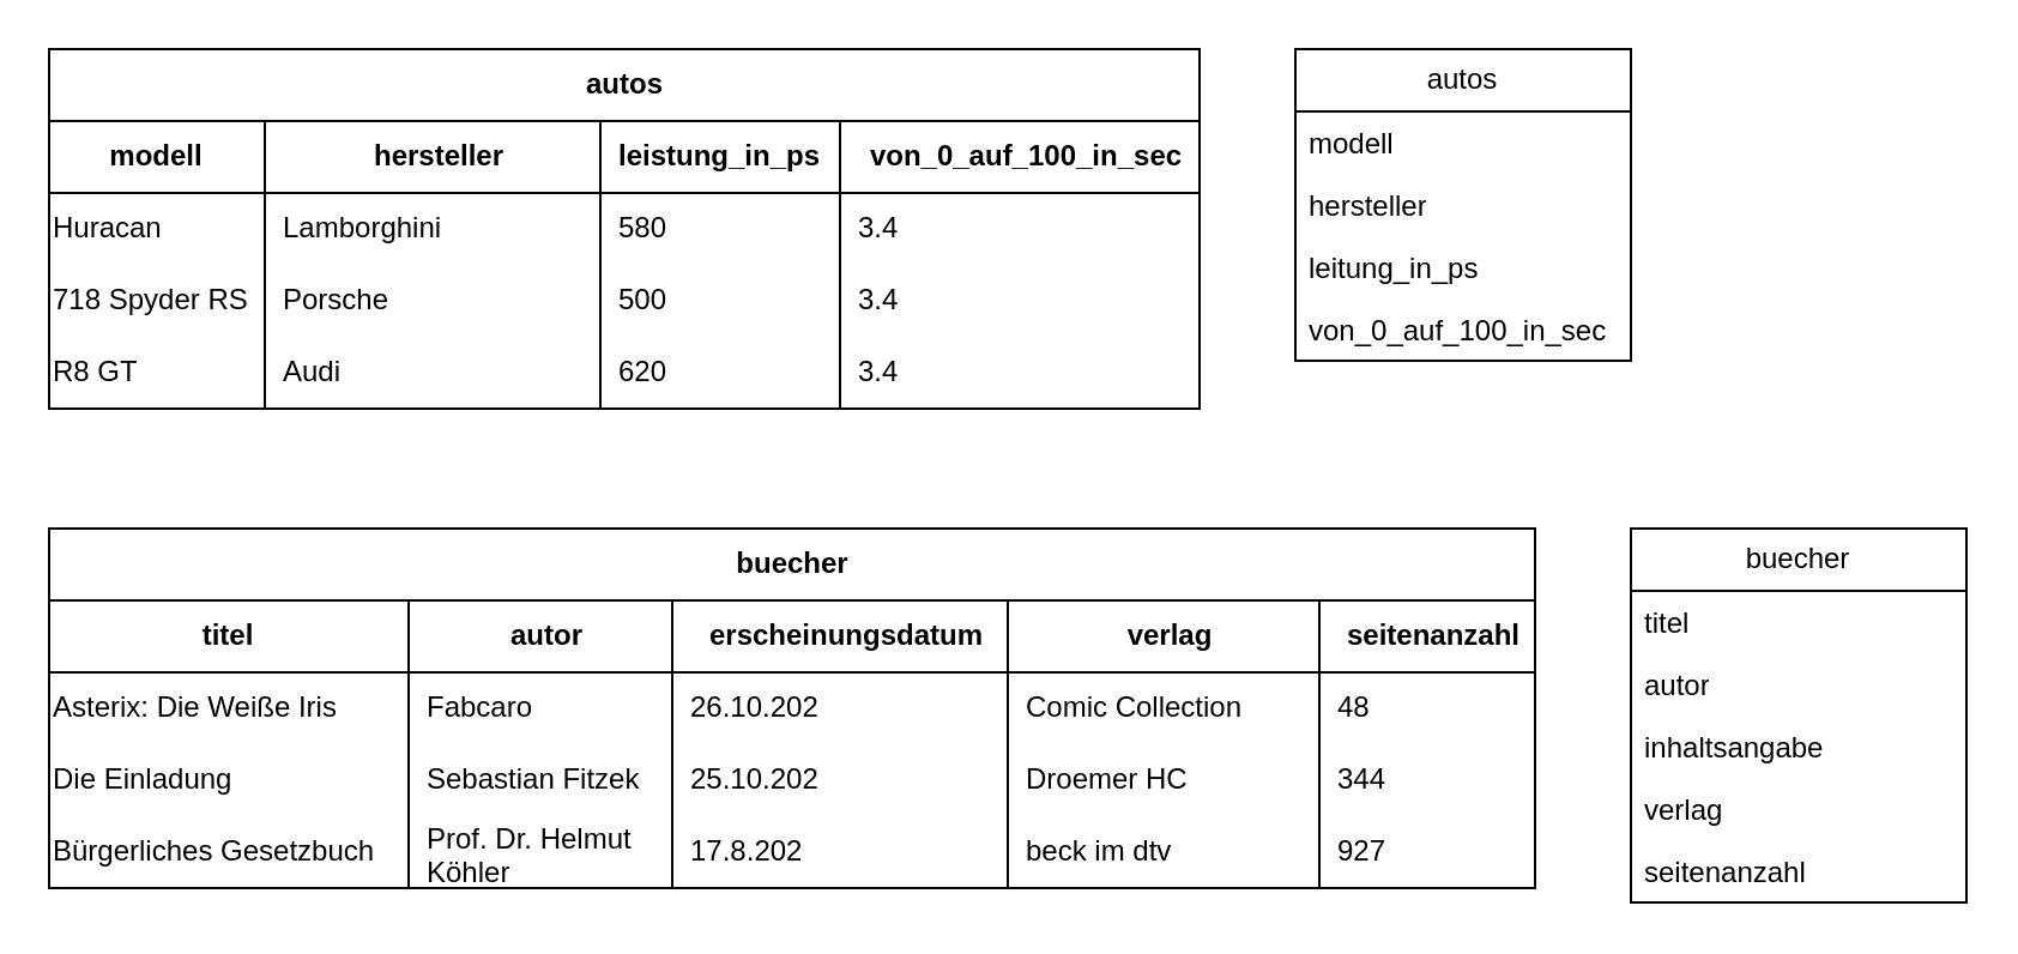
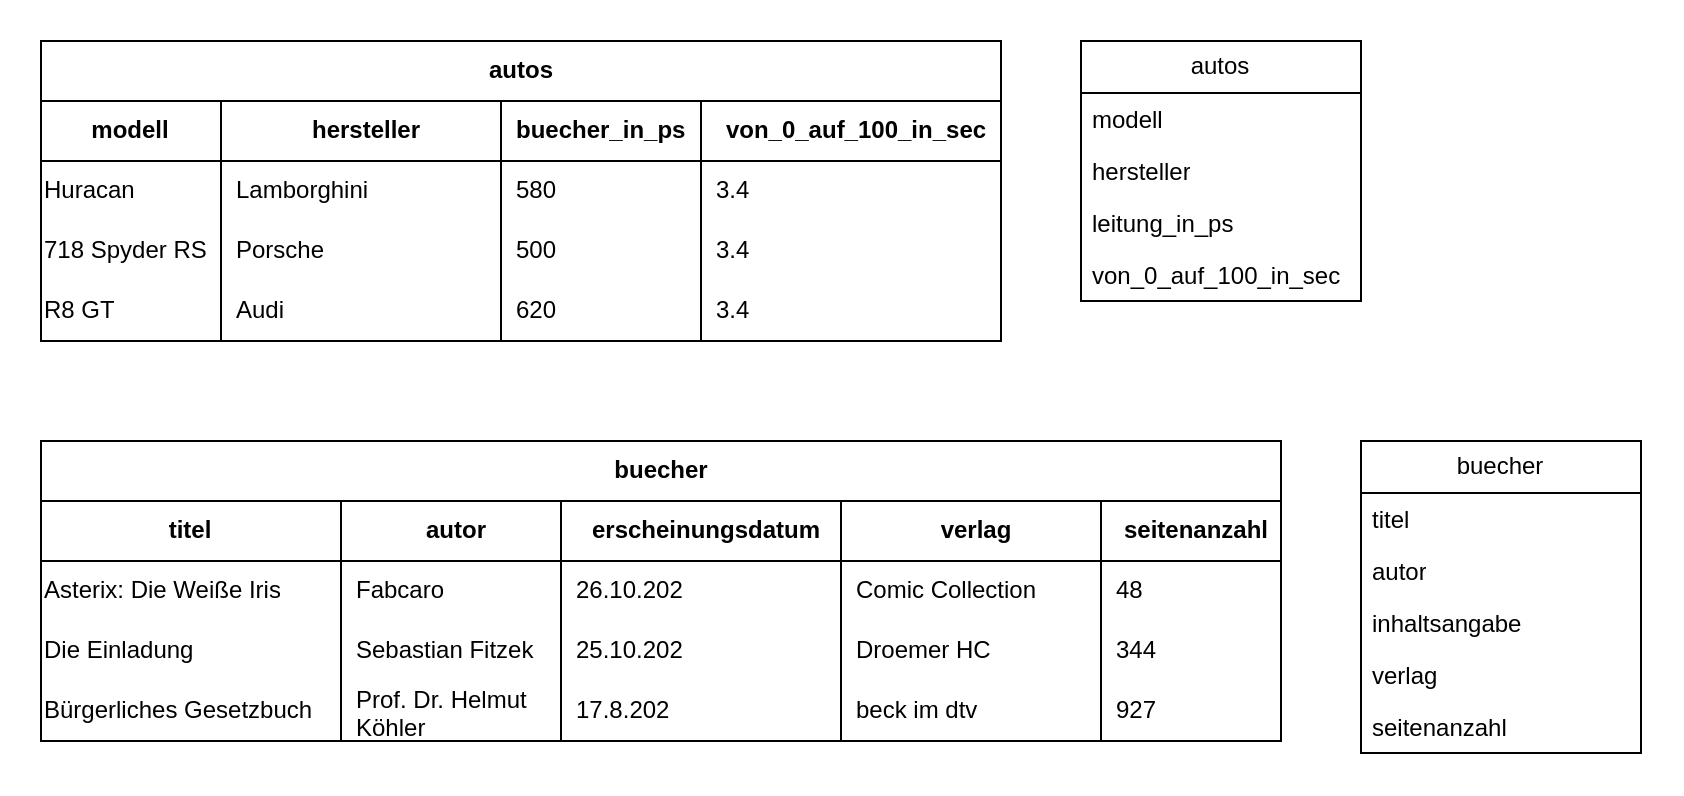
  <mxCell id="0" />
  <mxCell id="1" parent="0" />
  <mxCell id="2" value="autos" style="shape=table;startSize=30;container=1;collapsible=1;childLayout=tableLayout;fixedRows=1;rowLines=0;fontStyle=1;align=center;resizeLast=1;html=1;swimlaneFillColor=default;" vertex="1" parent="1"><mxGeometry x="20" y="20" width="480" height="150" as="geometry" /></mxCell>
  <mxCell id="3" value="" style="shape=tableRow;horizontal=0;startSize=0;swimlaneHead=0;swimlaneBody=0;fillColor=none;collapsible=0;dropTarget=0;points=[[0,0.5],[1,0.5]];portConstraint=eastwest;top=0;left=0;right=0;bottom=1;" vertex="1" parent="2"><mxGeometry y="30" width="480" height="30" as="geometry" /></mxCell>
  <mxCell id="4" value="modell" style="shape=partialRectangle;connectable=0;fillColor=none;top=0;left=0;bottom=0;right=0;fontStyle=1;overflow=hidden;whiteSpace=wrap;html=1;" vertex="1" parent="3"><mxGeometry width="90" height="30" as="geometry"><mxRectangle width="90" height="30" as="alternateBounds" /></mxGeometry></mxCell>
  <mxCell id="5" value="hersteller" style="shape=partialRectangle;connectable=0;fillColor=none;top=0;left=0;bottom=0;right=0;align=center;spacingLeft=6;fontStyle=1;overflow=hidden;whiteSpace=wrap;html=1;strokeColor=default;" vertex="1" parent="3"><mxGeometry x="90" width="140" height="30" as="geometry"><mxRectangle width="140" height="30" as="alternateBounds" /></mxGeometry></mxCell>
- <mxCell id="6" value="leistung_in_ps" style="shape=partialRectangle;connectable=0;fillColor=none;top=0;left=0;bottom=0;right=0;align=left;spacingLeft=6;fontStyle=1;overflow=hidden;whiteSpace=wrap;html=1;" vertex="1" parent="3"><mxGeometry x="230" width="100" height="30" as="geometry"><mxRectangle width="100" height="30" as="alternateBounds" /></mxGeometry></mxCell>
+ <mxCell id="6" value="buecher_in_ps" style="shape=partialRectangle;connectable=0;fillColor=none;top=0;left=0;bottom=0;right=0;align=left;spacingLeft=6;fontStyle=1;overflow=hidden;whiteSpace=wrap;html=1;" vertex="1" parent="3"><mxGeometry x="230" width="100" height="30" as="geometry"><mxRectangle width="100" height="30" as="alternateBounds" /></mxGeometry></mxCell>
  <mxCell id="7" value="von_0_auf_100_in_sec" style="shape=partialRectangle;connectable=0;fillColor=none;top=0;left=0;bottom=0;right=0;align=center;spacingLeft=6;fontStyle=1;overflow=hidden;whiteSpace=wrap;html=1;" vertex="1" parent="3"><mxGeometry x="330" width="150" height="30" as="geometry"><mxRectangle width="150" height="30" as="alternateBounds" /></mxGeometry></mxCell>
  <mxCell id="8" value="" style="shape=tableRow;horizontal=0;startSize=0;swimlaneHead=0;swimlaneBody=0;fillColor=none;collapsible=0;dropTarget=0;points=[[0,0.5],[1,0.5]];portConstraint=eastwest;top=0;left=0;right=0;bottom=0;" vertex="1" parent="2"><mxGeometry y="60" width="480" height="30" as="geometry" /></mxCell>
  <mxCell id="9" value="Huracan" style="shape=partialRectangle;connectable=0;fillColor=none;top=0;left=0;bottom=0;right=0;editable=1;overflow=hidden;whiteSpace=wrap;html=1;align=left;" vertex="1" parent="8"><mxGeometry width="90" height="30" as="geometry"><mxRectangle width="90" height="30" as="alternateBounds" /></mxGeometry></mxCell>
  <mxCell id="10" value="Lamborghini" style="shape=partialRectangle;connectable=0;fillColor=none;top=0;left=0;bottom=0;right=0;align=left;spacingLeft=6;overflow=hidden;whiteSpace=wrap;html=1;" vertex="1" parent="8"><mxGeometry x="90" width="140" height="30" as="geometry"><mxRectangle width="140" height="30" as="alternateBounds" /></mxGeometry></mxCell>
  <mxCell id="11" value="580" style="shape=partialRectangle;connectable=0;fillColor=none;top=0;left=0;bottom=0;right=0;align=left;spacingLeft=6;overflow=hidden;whiteSpace=wrap;html=1;" vertex="1" parent="8"><mxGeometry x="230" width="100" height="30" as="geometry"><mxRectangle width="100" height="30" as="alternateBounds" /></mxGeometry></mxCell>
  <mxCell id="12" value="3.4" style="shape=partialRectangle;connectable=0;fillColor=none;top=0;left=0;bottom=0;right=0;align=left;spacingLeft=6;overflow=hidden;whiteSpace=wrap;html=1;" vertex="1" parent="8"><mxGeometry x="330" width="150" height="30" as="geometry"><mxRectangle width="150" height="30" as="alternateBounds" /></mxGeometry></mxCell>
  <mxCell id="13" value="" style="shape=tableRow;horizontal=0;startSize=0;swimlaneHead=0;swimlaneBody=0;fillColor=none;collapsible=0;dropTarget=0;points=[[0,0.5],[1,0.5]];portConstraint=eastwest;top=0;left=0;right=0;bottom=0;" vertex="1" parent="2"><mxGeometry y="90" width="480" height="30" as="geometry" /></mxCell>
  <mxCell id="14" value="718 Spyder RS" style="shape=partialRectangle;connectable=0;fillColor=none;top=0;left=0;bottom=0;right=0;editable=1;overflow=hidden;whiteSpace=wrap;html=1;align=left;" vertex="1" parent="13"><mxGeometry width="90" height="30" as="geometry"><mxRectangle width="90" height="30" as="alternateBounds" /></mxGeometry></mxCell>
  <mxCell id="15" value="Porsche" style="shape=partialRectangle;connectable=0;fillColor=none;top=0;left=0;bottom=0;right=0;align=left;spacingLeft=6;overflow=hidden;whiteSpace=wrap;html=1;" vertex="1" parent="13"><mxGeometry x="90" width="140" height="30" as="geometry"><mxRectangle width="140" height="30" as="alternateBounds" /></mxGeometry></mxCell>
  <mxCell id="16" value="500" style="shape=partialRectangle;connectable=0;fillColor=none;top=0;left=0;bottom=0;right=0;align=left;spacingLeft=6;overflow=hidden;whiteSpace=wrap;html=1;" vertex="1" parent="13"><mxGeometry x="230" width="100" height="30" as="geometry"><mxRectangle width="100" height="30" as="alternateBounds" /></mxGeometry></mxCell>
  <mxCell id="17" value="3.4" style="shape=partialRectangle;connectable=0;fillColor=none;top=0;left=0;bottom=0;right=0;align=left;spacingLeft=6;overflow=hidden;whiteSpace=wrap;html=1;" vertex="1" parent="13"><mxGeometry x="330" width="150" height="30" as="geometry"><mxRectangle width="150" height="30" as="alternateBounds" /></mxGeometry></mxCell>
  <mxCell id="18" value="" style="shape=tableRow;horizontal=0;startSize=0;swimlaneHead=0;swimlaneBody=0;fillColor=none;collapsible=0;dropTarget=0;points=[[0,0.5],[1,0.5]];portConstraint=eastwest;top=0;left=0;right=0;bottom=0;" vertex="1" parent="2"><mxGeometry y="120" width="480" height="30" as="geometry" /></mxCell>
  <mxCell id="19" value="R8 GT" style="shape=partialRectangle;connectable=0;fillColor=none;top=0;left=0;bottom=0;right=0;editable=1;overflow=hidden;whiteSpace=wrap;html=1;align=left;" vertex="1" parent="18"><mxGeometry width="90" height="30" as="geometry"><mxRectangle width="90" height="30" as="alternateBounds" /></mxGeometry></mxCell>
  <mxCell id="20" value="Audi" style="shape=partialRectangle;connectable=0;fillColor=none;top=0;left=0;bottom=0;right=0;align=left;spacingLeft=6;overflow=hidden;whiteSpace=wrap;html=1;" vertex="1" parent="18"><mxGeometry x="90" width="140" height="30" as="geometry"><mxRectangle width="140" height="30" as="alternateBounds" /></mxGeometry></mxCell>
  <mxCell id="21" value="620" style="shape=partialRectangle;connectable=0;fillColor=none;top=0;left=0;bottom=0;right=0;align=left;spacingLeft=6;overflow=hidden;whiteSpace=wrap;html=1;" vertex="1" parent="18"><mxGeometry x="230" width="100" height="30" as="geometry"><mxRectangle width="100" height="30" as="alternateBounds" /></mxGeometry></mxCell>
  <mxCell id="22" value="3.4" style="shape=partialRectangle;connectable=0;fillColor=none;top=0;left=0;bottom=0;right=0;align=left;spacingLeft=6;overflow=hidden;whiteSpace=wrap;html=1;" vertex="1" parent="18"><mxGeometry x="330" width="150" height="30" as="geometry"><mxRectangle width="150" height="30" as="alternateBounds" /></mxGeometry></mxCell>
  <mxCell id="23" value="buecher" style="shape=table;startSize=30;container=1;collapsible=1;childLayout=tableLayout;fixedRows=1;rowLines=0;fontStyle=1;align=center;resizeLast=1;html=1;swimlaneFillColor=default;" vertex="1" parent="1"><mxGeometry x="20" y="220" width="620" height="150" as="geometry" /></mxCell>
  <mxCell id="24" value="" style="shape=tableRow;horizontal=0;startSize=0;swimlaneHead=0;swimlaneBody=0;fillColor=none;collapsible=0;dropTarget=0;points=[[0,0.5],[1,0.5]];portConstraint=eastwest;top=0;left=0;right=0;bottom=1;" vertex="1" parent="23"><mxGeometry y="30" width="620" height="30" as="geometry" /></mxCell>
  <mxCell id="25" value="titel" style="shape=partialRectangle;connectable=0;fillColor=none;top=0;left=0;bottom=0;right=0;fontStyle=1;overflow=hidden;whiteSpace=wrap;html=1;" vertex="1" parent="24"><mxGeometry width="150" height="30" as="geometry"><mxRectangle width="150" height="30" as="alternateBounds" /></mxGeometry></mxCell>
  <mxCell id="26" value="&lt;div align=&quot;center&quot;&gt;autor&lt;/div&gt;" style="shape=partialRectangle;connectable=0;fillColor=none;top=0;left=0;bottom=0;right=0;align=center;spacingLeft=6;fontStyle=1;overflow=hidden;whiteSpace=wrap;html=1;" vertex="1" parent="24"><mxGeometry x="150" width="110" height="30" as="geometry"><mxRectangle width="110" height="30" as="alternateBounds" /></mxGeometry></mxCell>
  <mxCell id="27" value="erscheinungsdatum" style="shape=partialRectangle;connectable=0;fillColor=none;top=0;left=0;bottom=0;right=0;align=center;spacingLeft=6;fontStyle=1;overflow=hidden;whiteSpace=wrap;html=1;" vertex="1" parent="24"><mxGeometry x="260" width="140" height="30" as="geometry"><mxRectangle width="140" height="30" as="alternateBounds" /></mxGeometry></mxCell>
  <mxCell id="28" value="verlag" style="shape=partialRectangle;connectable=0;fillColor=none;top=0;left=0;bottom=0;right=0;align=center;spacingLeft=6;fontStyle=1;overflow=hidden;whiteSpace=wrap;html=1;" vertex="1" parent="24"><mxGeometry x="400" width="130" height="30" as="geometry"><mxRectangle width="130" height="30" as="alternateBounds" /></mxGeometry></mxCell>
  <mxCell id="29" value="seitenanzahl" style="shape=partialRectangle;connectable=0;fillColor=none;top=0;left=0;bottom=0;right=0;align=center;spacingLeft=6;fontStyle=1;overflow=hidden;whiteSpace=wrap;html=1;" vertex="1" parent="24"><mxGeometry x="530" width="90" height="30" as="geometry"><mxRectangle width="90" height="30" as="alternateBounds" /></mxGeometry></mxCell>
  <mxCell id="30" value="" style="shape=tableRow;horizontal=0;startSize=0;swimlaneHead=0;swimlaneBody=0;fillColor=none;collapsible=0;dropTarget=0;points=[[0,0.5],[1,0.5]];portConstraint=eastwest;top=0;left=0;right=0;bottom=0;" vertex="1" parent="23"><mxGeometry y="60" width="620" height="30" as="geometry" /></mxCell>
  <mxCell id="31" value="Asterix: Die Weiße Iris" style="shape=partialRectangle;connectable=0;fillColor=none;top=0;left=0;bottom=0;right=0;editable=1;overflow=hidden;whiteSpace=wrap;html=1;align=left;" vertex="1" parent="30"><mxGeometry width="150" height="30" as="geometry"><mxRectangle width="150" height="30" as="alternateBounds" /></mxGeometry></mxCell>
  <mxCell id="32" value="Fabcaro" style="shape=partialRectangle;connectable=0;fillColor=none;top=0;left=0;bottom=0;right=0;align=left;spacingLeft=6;overflow=hidden;whiteSpace=wrap;html=1;" vertex="1" parent="30"><mxGeometry x="150" width="110" height="30" as="geometry"><mxRectangle width="110" height="30" as="alternateBounds" /></mxGeometry></mxCell>
  <mxCell id="33" value="26.10.202" style="shape=partialRectangle;connectable=0;fillColor=none;top=0;left=0;bottom=0;right=0;align=left;spacingLeft=6;overflow=hidden;whiteSpace=wrap;html=1;" vertex="1" parent="30"><mxGeometry x="260" width="140" height="30" as="geometry"><mxRectangle width="140" height="30" as="alternateBounds" /></mxGeometry></mxCell>
  <mxCell id="34" value="Comic Collection" style="shape=partialRectangle;connectable=0;fillColor=none;top=0;left=0;bottom=0;right=0;align=left;spacingLeft=6;overflow=hidden;whiteSpace=wrap;html=1;" vertex="1" parent="30"><mxGeometry x="400" width="130" height="30" as="geometry"><mxRectangle width="130" height="30" as="alternateBounds" /></mxGeometry></mxCell>
  <mxCell id="35" value="48" style="shape=partialRectangle;connectable=0;fillColor=none;top=0;left=0;bottom=0;right=0;align=left;spacingLeft=6;overflow=hidden;whiteSpace=wrap;html=1;" vertex="1" parent="30"><mxGeometry x="530" width="90" height="30" as="geometry"><mxRectangle width="90" height="30" as="alternateBounds" /></mxGeometry></mxCell>
  <mxCell id="36" value="" style="shape=tableRow;horizontal=0;startSize=0;swimlaneHead=0;swimlaneBody=0;fillColor=none;collapsible=0;dropTarget=0;points=[[0,0.5],[1,0.5]];portConstraint=eastwest;top=0;left=0;right=0;bottom=0;" vertex="1" parent="23"><mxGeometry y="90" width="620" height="30" as="geometry" /></mxCell>
  <mxCell id="37" value="Die Einladung" style="shape=partialRectangle;connectable=0;fillColor=none;top=0;left=0;bottom=0;right=0;editable=1;overflow=hidden;whiteSpace=wrap;html=1;align=left;" vertex="1" parent="36"><mxGeometry width="150" height="30" as="geometry"><mxRectangle width="150" height="30" as="alternateBounds" /></mxGeometry></mxCell>
  <mxCell id="38" value="Sebastian Fitzek" style="shape=partialRectangle;connectable=0;fillColor=none;top=0;left=0;bottom=0;right=0;align=left;spacingLeft=6;overflow=hidden;whiteSpace=wrap;html=1;" vertex="1" parent="36"><mxGeometry x="150" width="110" height="30" as="geometry"><mxRectangle width="110" height="30" as="alternateBounds" /></mxGeometry></mxCell>
  <mxCell id="39" value="25.10.202" style="shape=partialRectangle;connectable=0;fillColor=none;top=0;left=0;bottom=0;right=0;align=left;spacingLeft=6;overflow=hidden;whiteSpace=wrap;html=1;" vertex="1" parent="36"><mxGeometry x="260" width="140" height="30" as="geometry"><mxRectangle width="140" height="30" as="alternateBounds" /></mxGeometry></mxCell>
  <mxCell id="40" value="Droemer HC" style="shape=partialRectangle;connectable=0;fillColor=none;top=0;left=0;bottom=0;right=0;align=left;spacingLeft=6;overflow=hidden;whiteSpace=wrap;html=1;" vertex="1" parent="36"><mxGeometry x="400" width="130" height="30" as="geometry"><mxRectangle width="130" height="30" as="alternateBounds" /></mxGeometry></mxCell>
  <mxCell id="41" value="344" style="shape=partialRectangle;connectable=0;fillColor=none;top=0;left=0;bottom=0;right=0;align=left;spacingLeft=6;overflow=hidden;whiteSpace=wrap;html=1;" vertex="1" parent="36"><mxGeometry x="530" width="90" height="30" as="geometry"><mxRectangle width="90" height="30" as="alternateBounds" /></mxGeometry></mxCell>
  <mxCell id="42" value="" style="shape=tableRow;horizontal=0;startSize=0;swimlaneHead=0;swimlaneBody=0;fillColor=none;collapsible=0;dropTarget=0;points=[[0,0.5],[1,0.5]];portConstraint=eastwest;top=0;left=0;right=0;bottom=0;" vertex="1" parent="23"><mxGeometry y="120" width="620" height="30" as="geometry" /></mxCell>
  <mxCell id="43" value="Bürgerliches Gesetzbuch" style="shape=partialRectangle;connectable=0;fillColor=none;top=0;left=0;bottom=0;right=0;editable=1;overflow=hidden;whiteSpace=wrap;html=1;align=left;" vertex="1" parent="42"><mxGeometry width="150" height="30" as="geometry"><mxRectangle width="150" height="30" as="alternateBounds" /></mxGeometry></mxCell>
  <mxCell id="44" value="Prof. Dr. Helmut Köhler" style="shape=partialRectangle;connectable=0;fillColor=none;top=0;left=0;bottom=0;right=0;align=left;spacingLeft=6;overflow=hidden;whiteSpace=wrap;html=1;" vertex="1" parent="42"><mxGeometry x="150" width="110" height="30" as="geometry"><mxRectangle width="110" height="30" as="alternateBounds" /></mxGeometry></mxCell>
  <mxCell id="45" value="17.8.202" style="shape=partialRectangle;connectable=0;fillColor=none;top=0;left=0;bottom=0;right=0;align=left;spacingLeft=6;overflow=hidden;whiteSpace=wrap;html=1;" vertex="1" parent="42"><mxGeometry x="260" width="140" height="30" as="geometry"><mxRectangle width="140" height="30" as="alternateBounds" /></mxGeometry></mxCell>
  <mxCell id="46" value="beck im dtv" style="shape=partialRectangle;connectable=0;fillColor=none;top=0;left=0;bottom=0;right=0;align=left;spacingLeft=6;overflow=hidden;whiteSpace=wrap;html=1;" vertex="1" parent="42"><mxGeometry x="400" width="130" height="30" as="geometry"><mxRectangle width="130" height="30" as="alternateBounds" /></mxGeometry></mxCell>
  <mxCell id="47" value="927" style="shape=partialRectangle;connectable=0;fillColor=none;top=0;left=0;bottom=0;right=0;align=left;spacingLeft=6;overflow=hidden;whiteSpace=wrap;html=1;" vertex="1" parent="42"><mxGeometry x="530" width="90" height="30" as="geometry"><mxRectangle width="90" height="30" as="alternateBounds" /></mxGeometry></mxCell>
  <mxCell id="48" value="autos" style="swimlane;fontStyle=0;childLayout=stackLayout;horizontal=1;startSize=26;fillColor=default;horizontalStack=0;resizeParent=1;resizeParentMax=0;resizeLast=0;collapsible=1;marginBottom=0;whiteSpace=wrap;html=1;swimlaneFillColor=default;" vertex="1" parent="1"><mxGeometry x="540" y="20" width="140" height="130" as="geometry" /></mxCell>
  <mxCell id="49" value="modell" style="text;strokeColor=none;fillColor=none;align=left;verticalAlign=top;spacingLeft=4;spacingRight=4;overflow=hidden;rotatable=0;points=[[0,0.5],[1,0.5]];portConstraint=eastwest;whiteSpace=wrap;html=1;" vertex="1" parent="48"><mxGeometry y="26" width="140" height="26" as="geometry" /></mxCell>
  <mxCell id="50" value="hersteller" style="text;strokeColor=none;fillColor=none;align=left;verticalAlign=top;spacingLeft=4;spacingRight=4;overflow=hidden;rotatable=0;points=[[0,0.5],[1,0.5]];portConstraint=eastwest;whiteSpace=wrap;html=1;" vertex="1" parent="48"><mxGeometry y="52" width="140" height="26" as="geometry" /></mxCell>
  <mxCell id="51" value="leitung_in_ps" style="text;strokeColor=none;fillColor=none;align=left;verticalAlign=top;spacingLeft=4;spacingRight=4;overflow=hidden;rotatable=0;points=[[0,0.5],[1,0.5]];portConstraint=eastwest;whiteSpace=wrap;html=1;" vertex="1" parent="48"><mxGeometry y="78" width="140" height="26" as="geometry" /></mxCell>
  <mxCell id="52" value="von_0_auf_100_in_sec" style="text;strokeColor=none;fillColor=none;align=left;verticalAlign=top;spacingLeft=4;spacingRight=4;overflow=hidden;rotatable=0;points=[[0,0.5],[1,0.5]];portConstraint=eastwest;whiteSpace=wrap;html=1;" vertex="1" parent="48"><mxGeometry y="104" width="140" height="26" as="geometry" /></mxCell>
  <mxCell id="53" value="buecher" style="swimlane;fontStyle=0;childLayout=stackLayout;horizontal=1;startSize=26;fillColor=default;horizontalStack=0;resizeParent=1;resizeParentMax=0;resizeLast=0;collapsible=1;marginBottom=0;whiteSpace=wrap;html=1;swimlaneFillColor=default;" vertex="1" parent="1"><mxGeometry x="680" y="220" width="140" height="156" as="geometry" /></mxCell>
  <mxCell id="54" value="titel" style="text;strokeColor=none;fillColor=none;align=left;verticalAlign=top;spacingLeft=4;spacingRight=4;overflow=hidden;rotatable=0;points=[[0,0.5],[1,0.5]];portConstraint=eastwest;whiteSpace=wrap;html=1;" vertex="1" parent="53"><mxGeometry y="26" width="140" height="26" as="geometry" /></mxCell>
  <mxCell id="55" value="autor" style="text;strokeColor=none;fillColor=none;align=left;verticalAlign=top;spacingLeft=4;spacingRight=4;overflow=hidden;rotatable=0;points=[[0,0.5],[1,0.5]];portConstraint=eastwest;whiteSpace=wrap;html=1;" vertex="1" parent="53"><mxGeometry y="52" width="140" height="26" as="geometry" /></mxCell>
  <mxCell id="56" value="inhaltsangabe" style="text;strokeColor=none;fillColor=none;align=left;verticalAlign=top;spacingLeft=4;spacingRight=4;overflow=hidden;rotatable=0;points=[[0,0.5],[1,0.5]];portConstraint=eastwest;whiteSpace=wrap;html=1;" vertex="1" parent="53"><mxGeometry y="78" width="140" height="26" as="geometry" /></mxCell>
  <mxCell id="57" value="verlag" style="text;strokeColor=none;fillColor=none;align=left;verticalAlign=top;spacingLeft=4;spacingRight=4;overflow=hidden;rotatable=0;points=[[0,0.5],[1,0.5]];portConstraint=eastwest;whiteSpace=wrap;html=1;" vertex="1" parent="53"><mxGeometry y="104" width="140" height="26" as="geometry" /></mxCell>
  <mxCell id="58" value="seitenanzahl" style="text;strokeColor=none;fillColor=none;align=left;verticalAlign=top;spacingLeft=4;spacingRight=4;overflow=hidden;rotatable=0;points=[[0,0.5],[1,0.5]];portConstraint=eastwest;whiteSpace=wrap;html=1;" vertex="1" parent="53"><mxGeometry y="130" width="140" height="26" as="geometry" /></mxCell>
